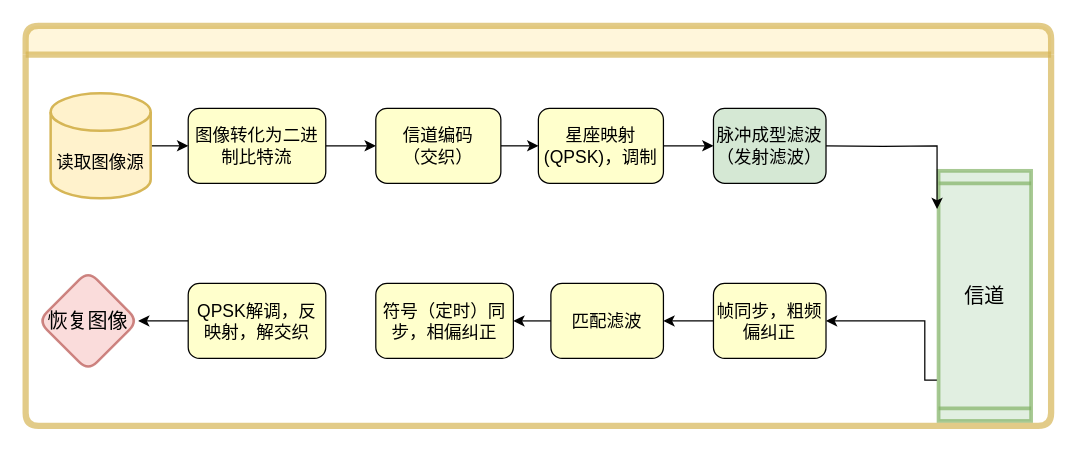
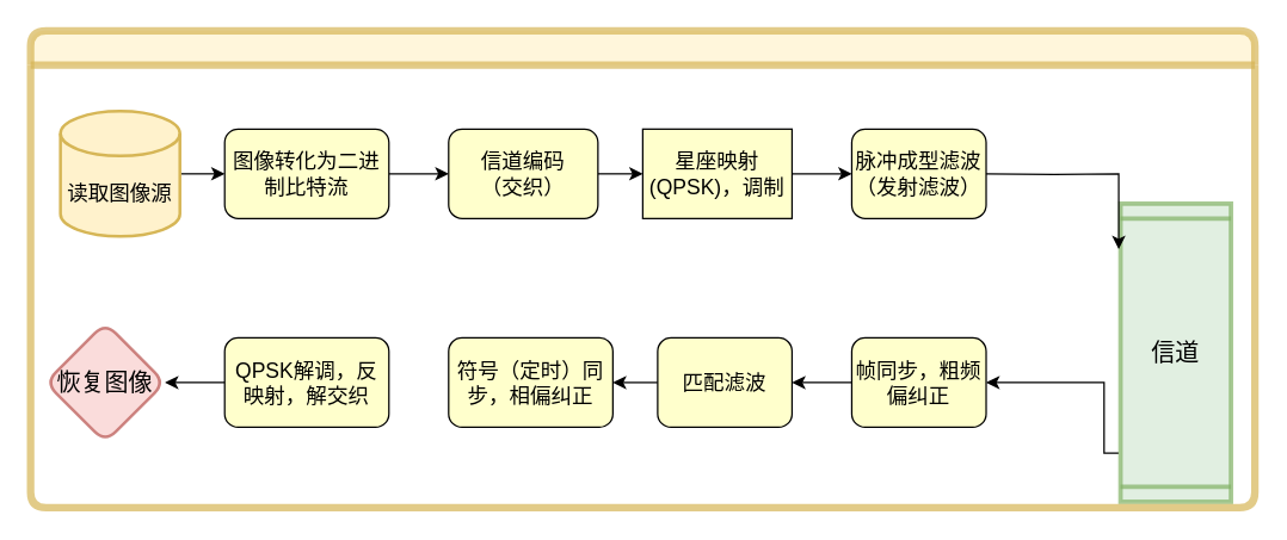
  <mxCell id="0" />
  <mxCell id="1" parent="0" />
  <mxCell id="2" style="edgeStyle=orthogonalEdgeStyle;rounded=0;orthogonalLoop=1;jettySize=auto;html=1;exitX=1;exitY=0.5;exitDx=0;exitDy=0;entryX=0;entryY=0.5;entryDx=0;entryDy=0;fontSize=16;" edge="1" parent="1" source="3" target="13"><mxGeometry relative="1" as="geometry" /></mxCell>
  <mxCell id="3" value="图像转化为二进制比特流" style="whiteSpace=wrap;align=center;verticalAlign=middle;fontStyle=0;strokeWidth=1;fillColor=#FFFFCC;fontSize=14;rounded=1;" parent="1" vertex="1"><mxGeometry x="150" y="86" width="110" height="60" as="geometry" /></mxCell>
  <mxCell id="4" style="edgeStyle=orthogonalEdgeStyle;rounded=0;orthogonalLoop=1;jettySize=auto;html=1;exitX=0.837;exitY=1.016;exitDx=0;exitDy=0;entryX=1;entryY=0.5;entryDx=0;entryDy=0;fontSize=16;exitPerimeter=0;" edge="1" parent="1" source="5" target="15"><mxGeometry relative="1" as="geometry"><Array as="points"><mxPoint x="739" y="256" /></Array></mxGeometry></mxCell>
  <mxCell id="5" value="信道" style="shape=process;whiteSpace=wrap;align=center;verticalAlign=middle;size=0.048;fontStyle=0;strokeWidth=3;fillColor=#d5e8d4;fontSize=16;direction=south;strokeColor=#82b366;opacity=70;" parent="1" vertex="1"><mxGeometry x="750" y="136" width="74" height="200" as="geometry" /></mxCell>
  <mxCell id="6" style="edgeStyle=orthogonalEdgeStyle;rounded=0;orthogonalLoop=1;jettySize=auto;html=1;exitX=1;exitY=0.5;exitDx=0;exitDy=0;exitPerimeter=0;entryX=0;entryY=0.5;entryDx=0;entryDy=0;fontSize=16;" edge="1" parent="1" source="7" target="3"><mxGeometry relative="1" as="geometry" /></mxCell>
  <mxCell id="7" value="&lt;font style=&quot;font-size: 14px;&quot;&gt;读取图像源&lt;/font&gt;" style="shape=cylinder3;whiteSpace=wrap;html=1;boundedLbl=1;backgroundOutline=1;size=15;fillColor=#fff2cc;strokeColor=#d6b656;strokeWidth=2;" vertex="1" parent="1"><mxGeometry x="40" y="74" width="80" height="84" as="geometry" /></mxCell>
  <mxCell id="8" style="edgeStyle=orthogonalEdgeStyle;rounded=0;orthogonalLoop=1;jettySize=auto;html=1;exitX=1;exitY=0.5;exitDx=0;exitDy=0;entryX=0.153;entryY=1.016;entryDx=0;entryDy=0;entryPerimeter=0;fontSize=16;" edge="1" parent="1" target="5"><mxGeometry relative="1" as="geometry"><mxPoint x="660" y="116" as="sourcePoint" /></mxGeometry></mxCell>
- <mxCell id="9" value="脉冲成型滤波（发射滤波）" style="whiteSpace=wrap;align=center;verticalAlign=middle;fontStyle=0;strokeWidth=1;fillColor=#d5e8d4;fontSize=14;rounded=1;" vertex="1" parent="1"><mxGeometry x="570" y="86" width="90" height="60" as="geometry" /></mxCell>
+ <mxCell id="9" value="脉冲成型滤波（发射滤波）" style="whiteSpace=wrap;align=center;verticalAlign=middle;fontStyle=0;strokeWidth=1;fillColor=#FFFFCC;fontSize=14;rounded=1;" vertex="1" parent="1"><mxGeometry x="570" y="86" width="90" height="60" as="geometry" /></mxCell>
  <mxCell id="10" style="edgeStyle=orthogonalEdgeStyle;rounded=0;orthogonalLoop=1;jettySize=auto;html=1;exitX=1;exitY=0.5;exitDx=0;exitDy=0;entryX=0;entryY=0.5;entryDx=0;entryDy=0;fontSize=16;" edge="1" parent="1" source="11" target="9"><mxGeometry relative="1" as="geometry" /></mxCell>
- <mxCell id="11" value="星座映射(QPSK)，调制" style="whiteSpace=wrap;align=center;verticalAlign=middle;fontStyle=0;strokeWidth=1;fillColor=#FFFFCC;fontSize=14;rounded=1;" vertex="1" parent="1"><mxGeometry x="430" y="86" width="100" height="60" as="geometry" /></mxCell>
+ <mxCell id="11" value="星座映射(QPSK)，调制" style="whiteSpace=wrap;align=center;verticalAlign=middle;fontStyle=0;strokeWidth=1;fillColor=#FFFFCC;fontSize=14;rounded=0;" vertex="1" parent="1"><mxGeometry x="430" y="86" width="100" height="60" as="geometry" /></mxCell>
  <mxCell id="12" style="edgeStyle=orthogonalEdgeStyle;rounded=0;orthogonalLoop=1;jettySize=auto;html=1;exitX=1;exitY=0.5;exitDx=0;exitDy=0;entryX=0;entryY=0.5;entryDx=0;entryDy=0;fontSize=16;" edge="1" parent="1" source="13" target="11"><mxGeometry relative="1" as="geometry" /></mxCell>
  <mxCell id="13" value="信道编码&#10;（交织）" style="whiteSpace=wrap;align=center;verticalAlign=middle;fontStyle=0;strokeWidth=1;fillColor=#FFFFCC;fontSize=14;rounded=1;" vertex="1" parent="1"><mxGeometry x="300" y="86" width="100" height="60" as="geometry" /></mxCell>
  <mxCell id="14" style="edgeStyle=orthogonalEdgeStyle;rounded=0;orthogonalLoop=1;jettySize=auto;html=1;exitX=0;exitY=0.5;exitDx=0;exitDy=0;entryX=1;entryY=0.5;entryDx=0;entryDy=0;fontSize=16;" edge="1" parent="1" source="15" target="17"><mxGeometry relative="1" as="geometry" /></mxCell>
  <mxCell id="15" value="帧同步，粗频偏纠正" style="whiteSpace=wrap;align=center;verticalAlign=middle;fontStyle=0;strokeWidth=1;fillColor=#FFFFCC;fontSize=14;rounded=1;" vertex="1" parent="1"><mxGeometry x="570" y="226" width="90" height="60" as="geometry" /></mxCell>
  <mxCell id="16" style="edgeStyle=orthogonalEdgeStyle;rounded=0;orthogonalLoop=1;jettySize=auto;html=1;exitX=0;exitY=0.5;exitDx=0;exitDy=0;entryX=1;entryY=0.5;entryDx=0;entryDy=0;fontSize=16;" edge="1" parent="1" source="17" target="18"><mxGeometry relative="1" as="geometry" /></mxCell>
  <mxCell id="17" value="匹配滤波" style="whiteSpace=wrap;align=center;verticalAlign=middle;fontStyle=0;strokeWidth=1;fillColor=#FFFFCC;fontSize=14;rounded=1;" vertex="1" parent="1"><mxGeometry x="440" y="226" width="90" height="60" as="geometry" /></mxCell>
  <mxCell id="18" value="符号（定时）同步，相偏纠正" style="whiteSpace=wrap;align=center;verticalAlign=middle;fontStyle=0;strokeWidth=1;fillColor=#FFFFCC;fontSize=14;rounded=1;" vertex="1" parent="1"><mxGeometry x="300" y="226" width="110" height="60" as="geometry" /></mxCell>
  <mxCell id="19" style="edgeStyle=orthogonalEdgeStyle;rounded=0;orthogonalLoop=1;jettySize=auto;html=1;exitX=0;exitY=0.5;exitDx=0;exitDy=0;entryX=1;entryY=0.5;entryDx=0;entryDy=0;fontSize=16;" edge="1" parent="1" source="20" target="21"><mxGeometry relative="1" as="geometry" /></mxCell>
  <mxCell id="20" value="QPSK解调，反映射，解交织" style="whiteSpace=wrap;align=center;verticalAlign=middle;fontStyle=0;strokeWidth=1;fillColor=#FFFFCC;fontSize=14;rounded=1;" vertex="1" parent="1"><mxGeometry x="150" y="226" width="110" height="60" as="geometry" /></mxCell>
  <mxCell id="21" value="恢复图像" style="rhombus;whiteSpace=wrap;html=1;rounded=1;sketch=0;strokeWidth=2;fontSize=16;fillColor=#f8cecc;strokeColor=#b85450;opacity=70;" vertex="1" parent="1"><mxGeometry x="30" y="216" width="80" height="80" as="geometry" /></mxCell>
  <mxCell id="22" value="" style="swimlane;whiteSpace=wrap;html=1;rounded=1;sketch=0;strokeWidth=5;fontSize=16;opacity=70;fillColor=#fff2cc;strokeColor=#d6b656;" vertex="1" parent="1"><mxGeometry y="20" width="820" height="320" as="geometry" x="20"><mxRectangle y="-20" width="90" height="30" as="alternateBounds" /></mxGeometry></mxCell>
